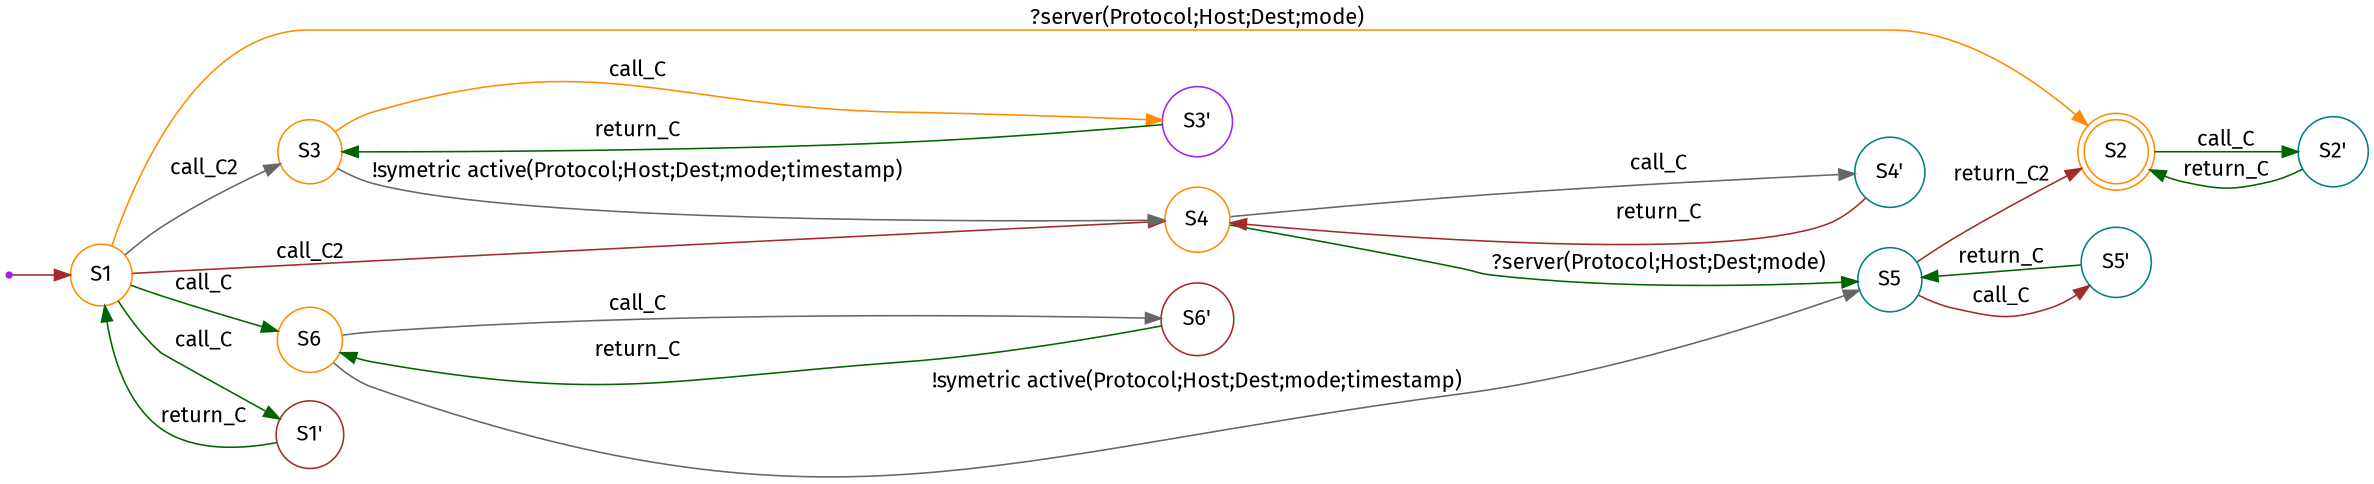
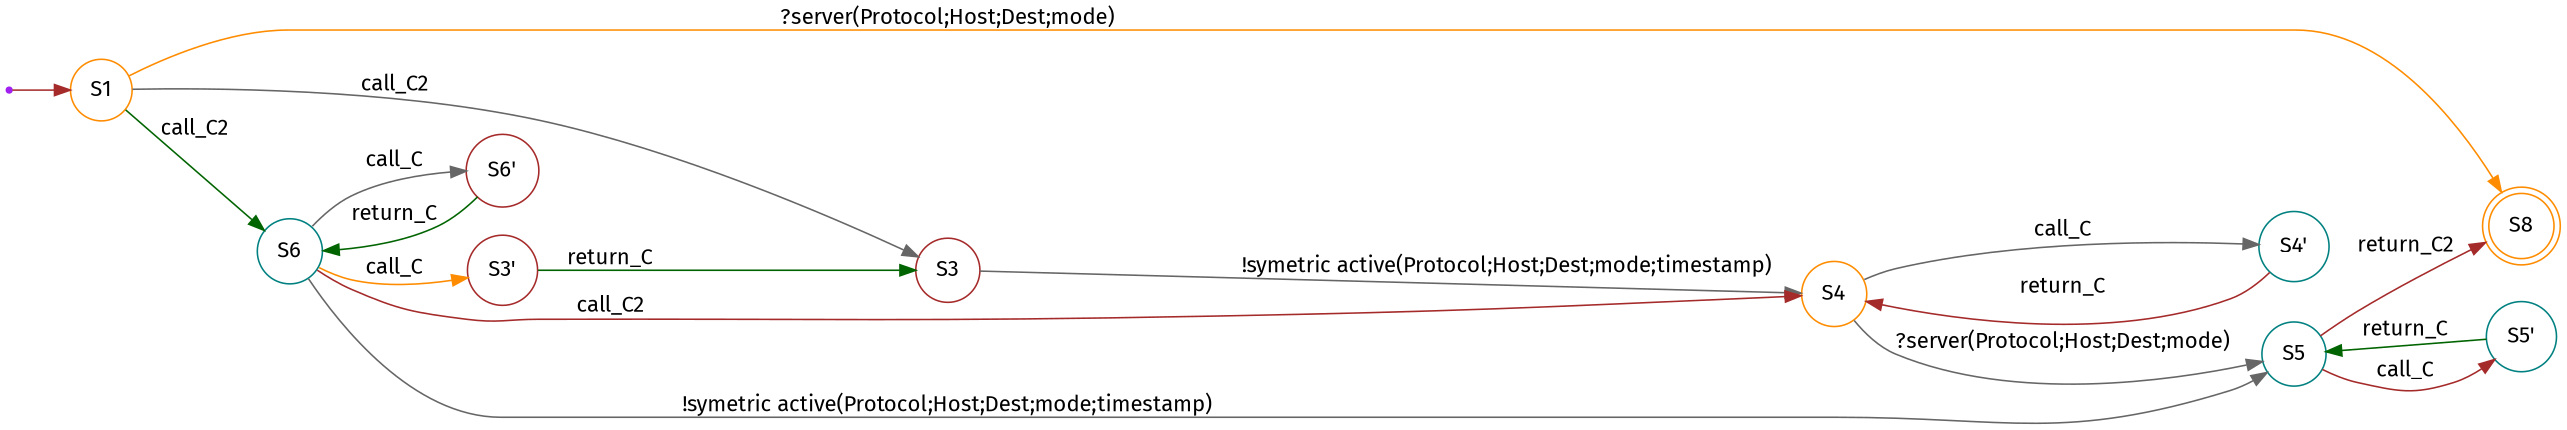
  digraph {
    fontname="Fira Sans"
    rankdir=LR
    node [color=darkorange fontname="Fira Sans" shape=circle]
    edge [color=darkgreen fontname="Fira Sans"]
    S00 [color=purple shape=point]
    n2 [label=S1]
-   n3 [label=S2 shape=doublecircle]
-   n4 [label=S3]
+   n3 [label=S8 shape=doublecircle]
+   n4 [color=brown label=S3]
    n5 [label=S4]
-   n6 [label=S6]
-   n7 [color=brown label="S1'"]
-   n8 [color=teal label="S2'"]
-   n9 [color=purple label="S3'"]
+   n6 [color=teal label=S6]
+   n9 [color=brown label="S3'"]
    n10 [color=teal label=S5]
    n11 [color=teal label="S4'"]
    n12 [color=brown label="S6'"]
    n13 [color=teal label="S5'"]
    S00 -> n2 [color=brown]
    n2 -> n3 [color=darkorange label="?server(Protocol;Host;Dest;mode)"]
    n2 -> n4 [color=gray40 label=call_C2]
-   n2 -> n5 [color=brown label=call_C2]
-   n2 -> n6 [label=call_C]
-   n2 -> n7 [label=call_C]
-   n3 -> n8 [label=call_C]
+   n6 -> n5 [color=brown label=call_C2]
+   n2 -> n6 [label=call_C2]
    n4 -> n5 [color=gray40 label="!symetric active(Protocol;Host;Dest;mode;timestamp)"]
-   n4 -> n9 [color=darkorange label=call_C]
-   n5 -> n10 [label="?server(Protocol;Host;Dest;mode)"]
+   n6 -> n9 [color=darkorange label=call_C]
+   n5 -> n10 [color=gray40 label="?server(Protocol;Host;Dest;mode)"]
    n5 -> n11 [color=gray40 label=call_C]
    n6 -> n10 [color=gray40 label="!symetric active(Protocol;Host;Dest;mode;timestamp)"]
    n6 -> n12 [color=gray40 label=call_C]
-   n7 -> n2 [label=return_C]
-   n8 -> n3 [label=return_C]
    n9 -> n4 [label=return_C]
    n10 -> n3 [color=brown label=return_C2]
    n10 -> n13 [color=brown label=call_C]
    n11 -> n5 [color=brown label=return_C]
    n12 -> n6 [label=return_C]
    n13 -> n10 [label=return_C]
  }
